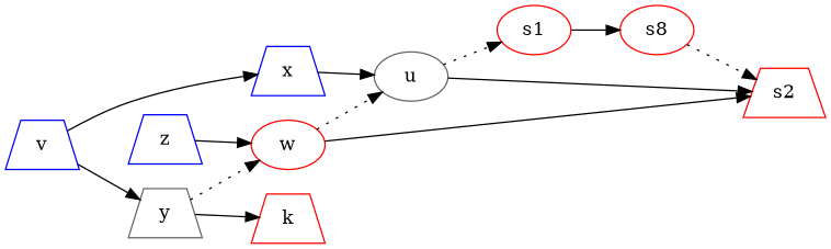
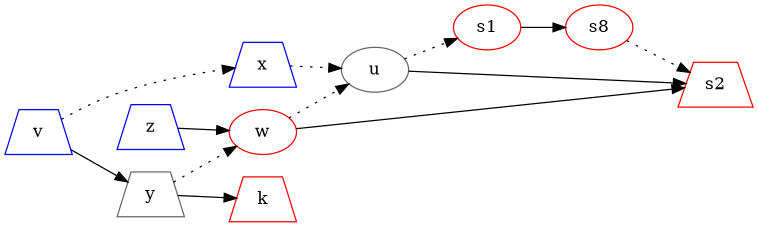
  digraph {
    rankdir=LR
    node [color=red shape=trapezium]
    edge [style=solid]
    v [color=blue]
    y [color=gray40]
    x [color=blue]
    k
    w [shape=ellipse]
    u [color=gray40 shape=ellipse]
    s2
    s1 [shape=ellipse]
    z [color=blue]
    n10 [label=s8 shape=ellipse]
    v -> y
-   v -> x
+   v -> x [style=dotted]
    y -> k
    y -> w [style=dotted]
-   x -> u
+   x -> u [style=dotted]
    w -> u [style=dotted]
    w -> s2
    u -> s2
    u -> s1 [style=dotted]
    s1 -> n10
    z -> w
    n10 -> s2 [style=dotted]
  }
